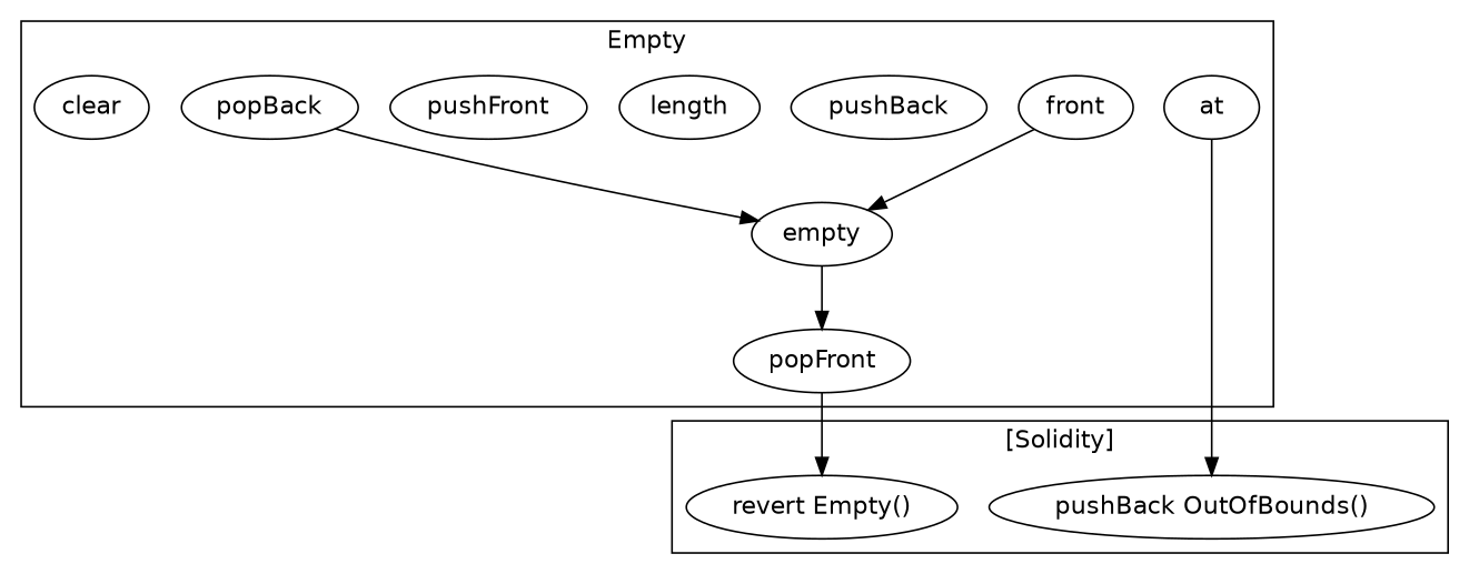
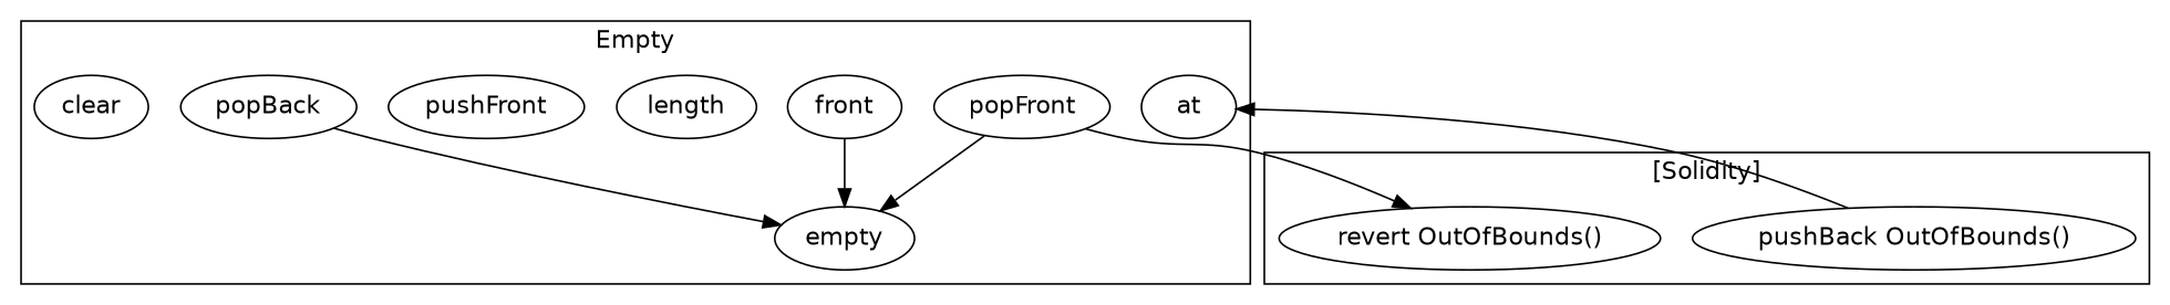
  strict digraph {
    fontname="DejaVu Sans"
    node [fontname="DejaVu Sans"]
    edge [fontname="DejaVu Sans"]
    n1 [label=empty]
    n2 [label=front]
    n3 [label=at]
    n4 [label=popFront]
-   n5 [label=pushBack]
    n6 [label=length]
    n7 [label=pushFront]
    n8 [label=popBack]
    n9 [label=clear]
-   "revert Empty()"
+   "revert Empty()" [label="revert OutOfBounds()"]
    n11 [label="pushBack OutOfBounds()"]
    subgraph cluster_1 {
      label=Empty
      n1
      n2
      n3
      n4
-     n5
      n6
      n7
      n8
      n9
    }
    subgraph cluster_2 {
      label="[Solidity]"
      "revert Empty()"
      n11
    }
    n2 -> n1
-   n3 -> n11
-   n1 -> n4
+   n11 -> n3
+   n4 -> n1
    n4 -> "revert Empty()"
    n8 -> n1
  }
